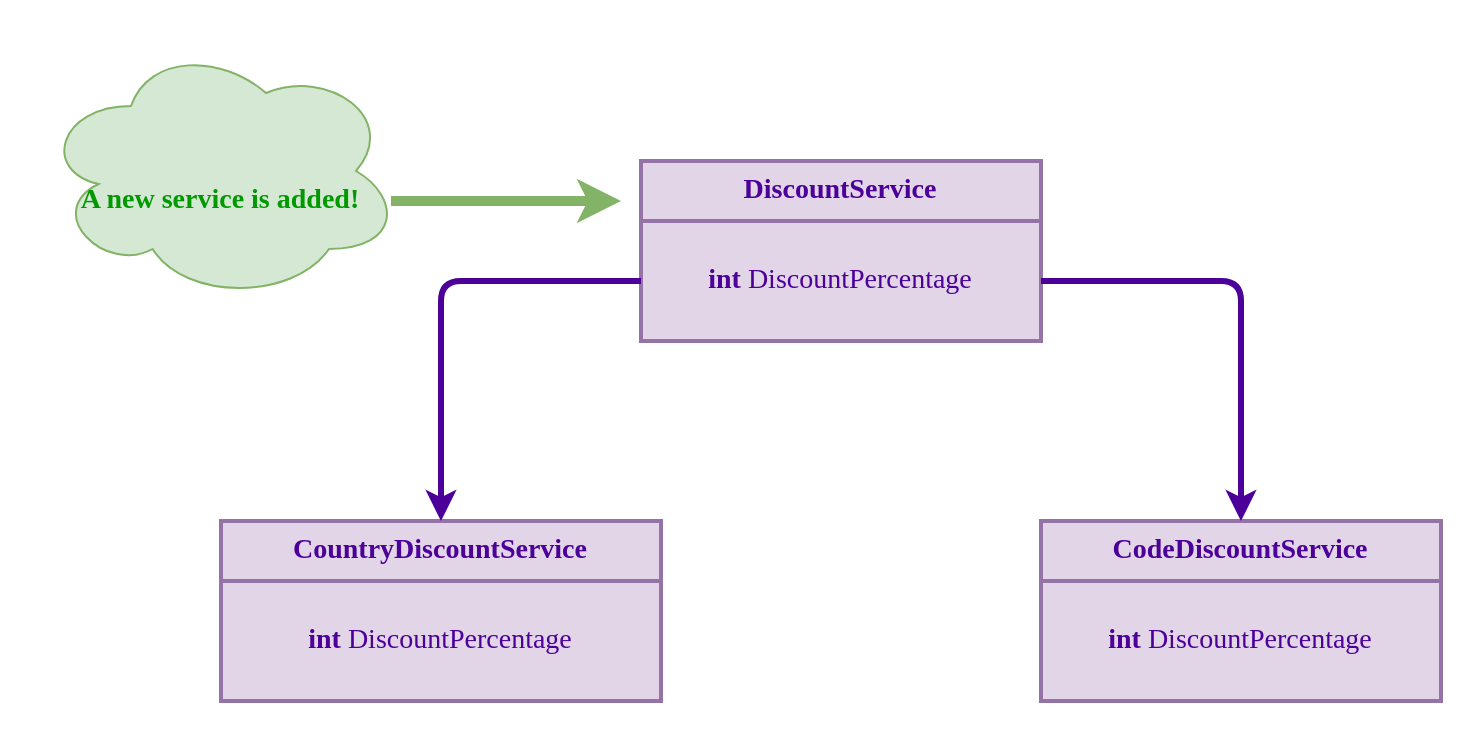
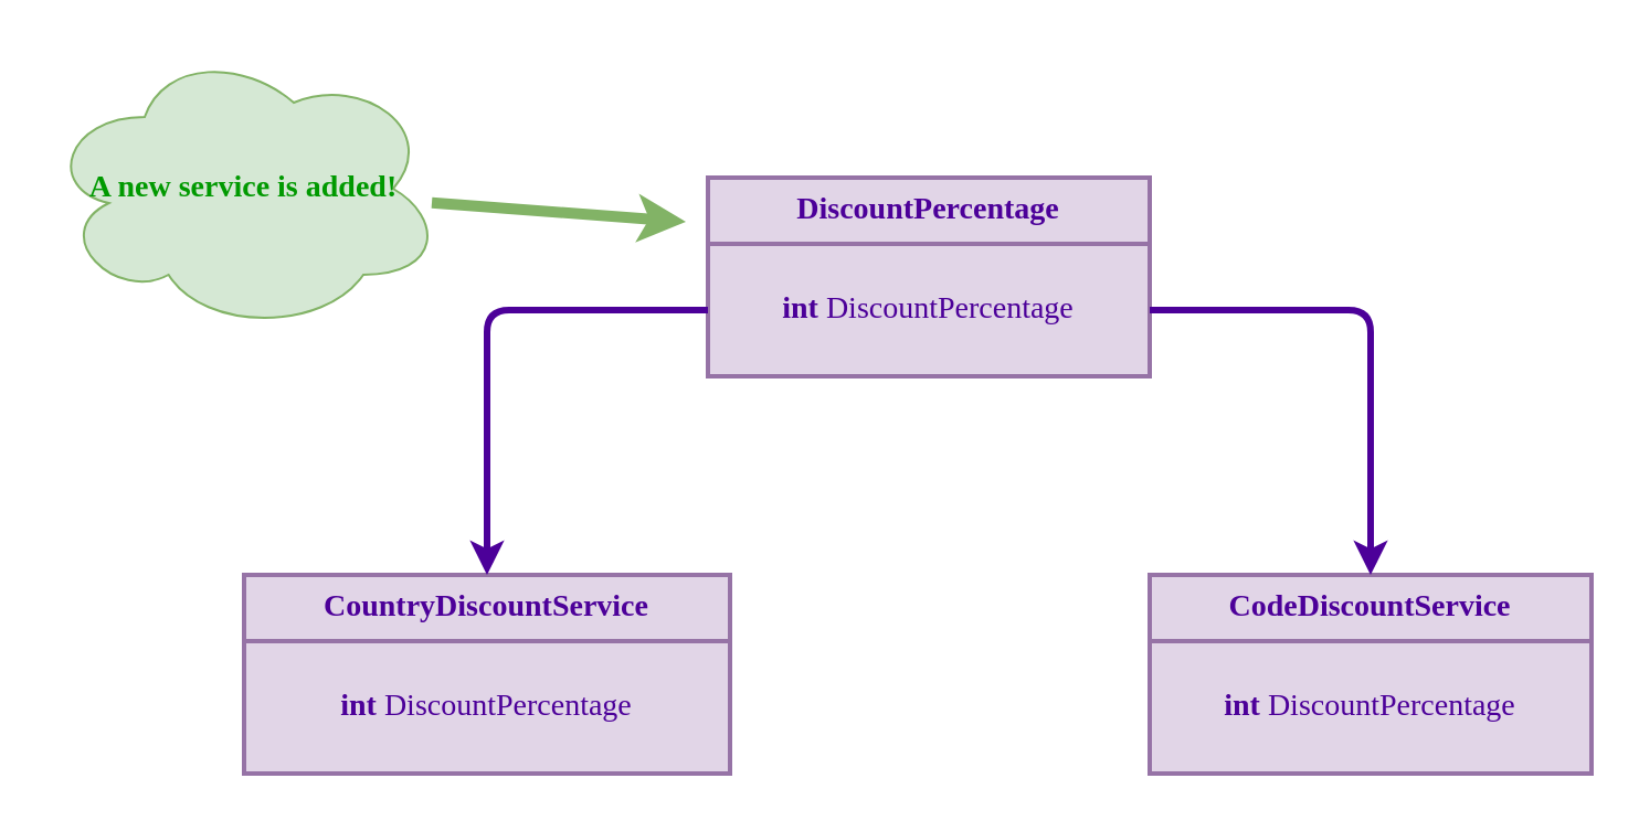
  <mxCell id="0" />
  <mxCell id="1" parent="0" />
  <mxCell id="2" value="" style="ellipse;shape=cloud;whiteSpace=wrap;html=1;fillColor=#d5e8d4;strokeColor=#82b366;" vertex="1" parent="1"><mxGeometry x="20" width="180" height="130" as="geometry" y="20" /></mxCell>
- <mxCell id="3" value="&lt;font color=&quot;#4c0099&quot; face=&quot;Verdana&quot; style=&quot;font-size: 14px;&quot;&gt;&lt;b&gt;DiscountService&lt;/b&gt;&lt;/font&gt;" style="swimlane;fontStyle=0;childLayout=stackLayout;horizontal=1;startSize=30;horizontalStack=0;resizeParent=1;resizeParentMax=0;resizeLast=0;collapsible=1;marginBottom=0;whiteSpace=wrap;html=1;fillColor=#e1d5e7;strokeColor=#9673a6;strokeWidth=2;" vertex="1" parent="1"><mxGeometry x="320" y="80" width="200" height="90" as="geometry" /></mxCell>
+ <mxCell id="3" value="&lt;font color=&quot;#4c0099&quot; face=&quot;Verdana&quot; style=&quot;font-size: 14px;&quot;&gt;&lt;b&gt;DiscountPercentage&lt;/b&gt;&lt;/font&gt;" style="swimlane;fontStyle=0;childLayout=stackLayout;horizontal=1;startSize=30;horizontalStack=0;resizeParent=1;resizeParentMax=0;resizeLast=0;collapsible=1;marginBottom=0;whiteSpace=wrap;html=1;fillColor=#e1d5e7;strokeColor=#9673a6;strokeWidth=2;" vertex="1" parent="1"><mxGeometry x="320" y="80" width="200" height="90" as="geometry" /></mxCell>
  <mxCell id="4" value="&lt;font color=&quot;#4c0099&quot; style=&quot;font-size: 14px;&quot; face=&quot;Verdana&quot;&gt;&lt;b&gt;int &lt;/b&gt;DiscountPercentage&lt;/font&gt;" style="text;strokeColor=#9673a6;fillColor=#e1d5e7;align=center;verticalAlign=middle;spacingLeft=4;spacingRight=4;overflow=hidden;points=[[0,0.5],[1,0.5]];portConstraint=eastwest;rotatable=0;whiteSpace=wrap;html=1;strokeWidth=2;" vertex="1" parent="3"><mxGeometry y="30" width="200" height="60" as="geometry" /></mxCell>
  <mxCell id="5" value="&lt;font color=&quot;#4c0099&quot; face=&quot;Verdana&quot; style=&quot;font-size: 14px;&quot;&gt;&lt;b&gt;CountryDiscountService&lt;/b&gt;&lt;/font&gt;" style="swimlane;fontStyle=0;childLayout=stackLayout;horizontal=1;startSize=30;horizontalStack=0;resizeParent=1;resizeParentMax=0;resizeLast=0;collapsible=1;marginBottom=0;whiteSpace=wrap;html=1;fillColor=#e1d5e7;strokeColor=#9673a6;strokeWidth=2;" vertex="1" parent="1"><mxGeometry x="110" y="260" width="220" height="90" as="geometry" /></mxCell>
  <mxCell id="6" value="&lt;font color=&quot;#4c0099&quot; style=&quot;font-size: 14px;&quot; face=&quot;Verdana&quot;&gt;&lt;b&gt;int &lt;/b&gt;DiscountPercentage&lt;/font&gt;" style="text;strokeColor=#9673a6;fillColor=#e1d5e7;align=center;verticalAlign=middle;spacingLeft=4;spacingRight=4;overflow=hidden;points=[[0,0.5],[1,0.5]];portConstraint=eastwest;rotatable=0;whiteSpace=wrap;html=1;strokeWidth=2;" vertex="1" parent="5"><mxGeometry y="30" width="220" height="60" as="geometry" /></mxCell>
  <mxCell id="7" value="&lt;font face=&quot;Verdana&quot; color=&quot;#4c0099&quot;&gt;&lt;span style=&quot;font-size: 14px;&quot;&gt;&lt;b&gt;CodeDiscountService&lt;/b&gt;&lt;/span&gt;&lt;/font&gt;" style="swimlane;fontStyle=0;childLayout=stackLayout;horizontal=1;startSize=30;horizontalStack=0;resizeParent=1;resizeParentMax=0;resizeLast=0;collapsible=1;marginBottom=0;whiteSpace=wrap;html=1;fillColor=#e1d5e7;strokeColor=#9673a6;strokeWidth=2;" vertex="1" parent="1"><mxGeometry x="520" y="260" width="200" height="90" as="geometry" /></mxCell>
  <mxCell id="8" value="&lt;font color=&quot;#4c0099&quot; style=&quot;font-size: 14px;&quot; face=&quot;Verdana&quot;&gt;&lt;b&gt;int &lt;/b&gt;DiscountPercentage&lt;/font&gt;" style="text;strokeColor=#9673a6;fillColor=#e1d5e7;align=center;verticalAlign=middle;spacingLeft=4;spacingRight=4;overflow=hidden;points=[[0,0.5],[1,0.5]];portConstraint=eastwest;rotatable=0;whiteSpace=wrap;html=1;strokeWidth=2;" vertex="1" parent="7"><mxGeometry y="30" width="200" height="60" as="geometry" /></mxCell>
  <mxCell id="9" value="" style="endArrow=classic;html=1;rounded=1;exitX=1;exitY=0.5;exitDx=0;exitDy=0;entryX=0.5;entryY=0;entryDx=0;entryDy=0;strokeWidth=3;curved=0;strokeColor=#4C0099;" edge="1" parent="1" source="4" target="7"><mxGeometry width="50" height="50" relative="1" as="geometry"><mxPoint x="440" y="330" as="sourcePoint" /><mxPoint x="490" y="280" as="targetPoint" /><Array as="points"><mxPoint x="620" y="140" /></Array></mxGeometry></mxCell>
  <mxCell id="10" value="" style="endArrow=classic;html=1;rounded=1;exitX=0;exitY=0.5;exitDx=0;exitDy=0;entryX=0.5;entryY=0;entryDx=0;entryDy=0;strokeWidth=3;curved=0;strokeColor=#4C0099;" edge="1" parent="1" source="4" target="5"><mxGeometry width="50" height="50" relative="1" as="geometry"><mxPoint x="440" y="330" as="sourcePoint" /><mxPoint x="490" y="280" as="targetPoint" /><Array as="points"><mxPoint x="220" y="140" /></Array></mxGeometry></mxCell>
  <mxCell id="11" value="" style="endArrow=classic;html=1;rounded=1;fillColor=#d5e8d4;strokeColor=#82b366;curved=0;strokeWidth=5;" edge="1" parent="1" source="12"><mxGeometry width="50" height="50" relative="1" as="geometry"><mxPoint x="230" y="80" as="sourcePoint" /><mxPoint x="310" y="100" as="targetPoint" /></mxGeometry></mxCell>
- <mxCell id="12" value="&lt;b style=&quot;border-color: var(--border-color); font-family: Verdana; font-size: 14px;&quot;&gt;&lt;font color=&quot;#009900&quot;&gt;A new service is added!&lt;/font&gt;&lt;/b&gt;" style="text;html=1;strokeColor=none;fillColor=none;align=center;verticalAlign=middle;whiteSpace=wrap;rounded=0;" vertex="1" parent="1"><mxGeometry x="25" y="85" width="170" height="30" as="geometry" /></mxCell>
+ <mxCell id="12" value="&lt;b style=&quot;border-color: var(--border-color); font-family: Verdana; font-size: 14px;&quot;&gt;&lt;font color=&quot;#009900&quot;&gt;A new service is added!&lt;/font&gt;&lt;/b&gt;" style="text;html=1;strokeColor=none;fillColor=none;align=center;verticalAlign=middle;whiteSpace=wrap;rounded=0;" vertex="1" parent="1"><mxGeometry x="25" y="70" width="170" height="30" as="geometry" /></mxCell>
